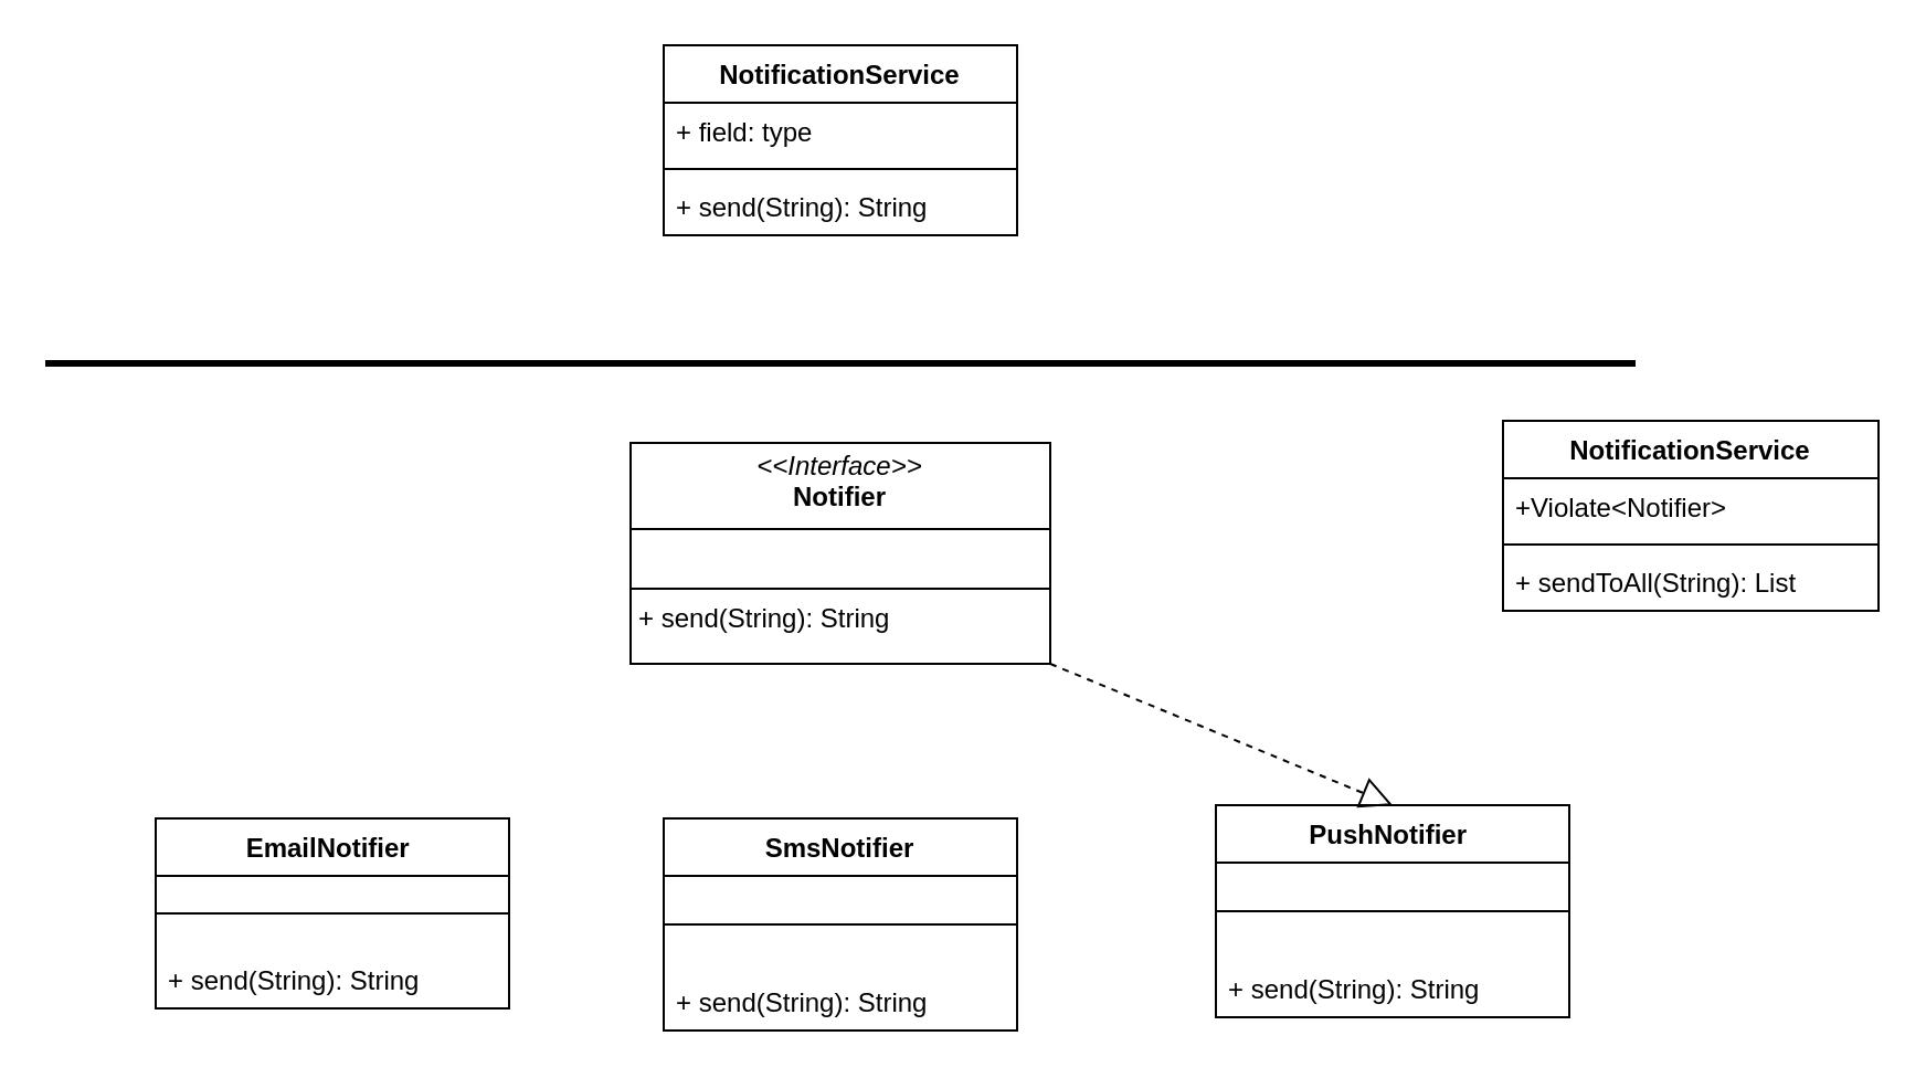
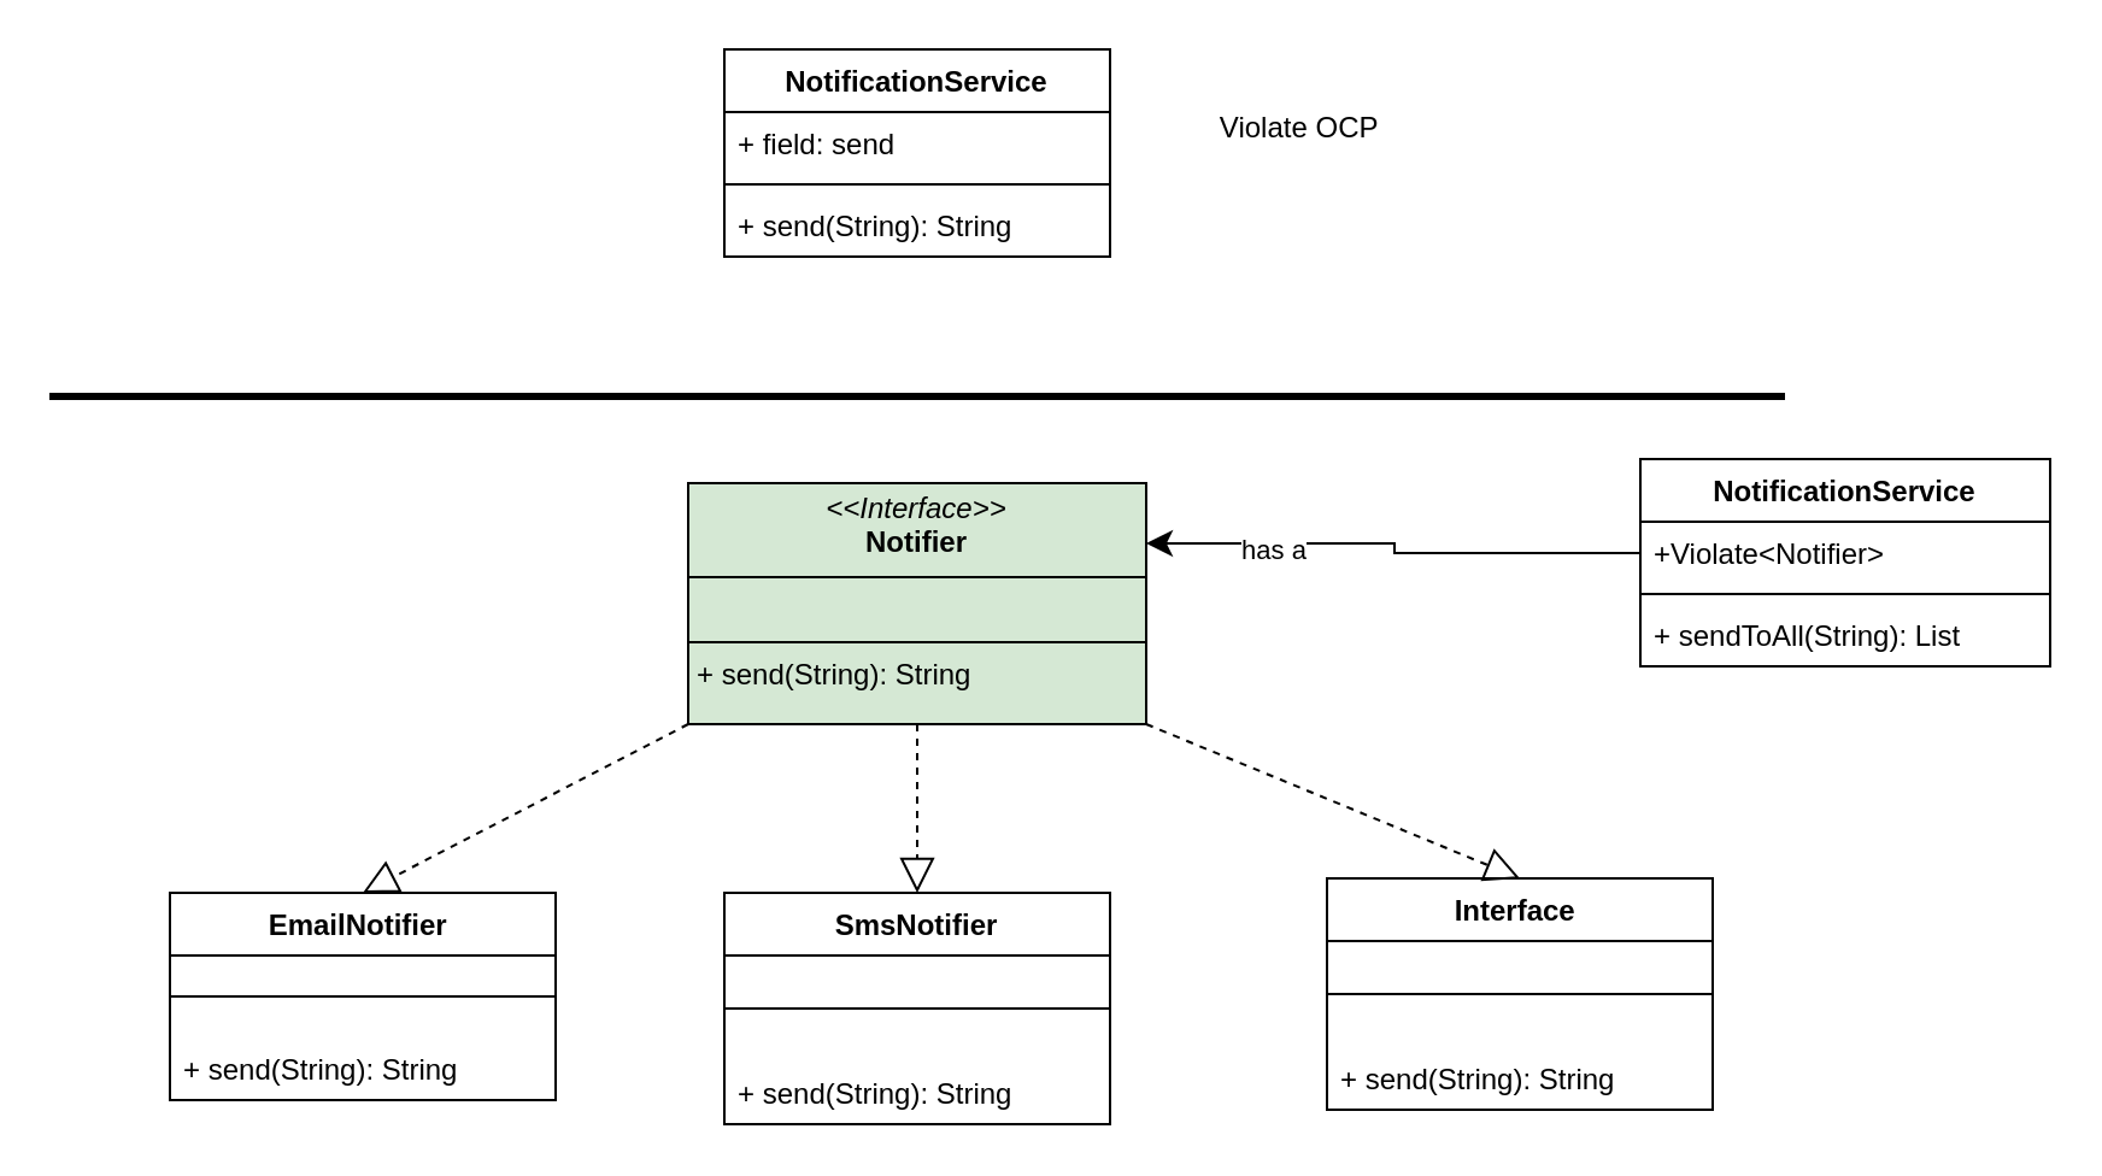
  <mxCell id="0" />
  <mxCell id="1" parent="0" />
  <mxCell id="2" value="NotificationService" style="swimlane;fontStyle=1;align=center;verticalAlign=top;childLayout=stackLayout;horizontal=1;startSize=26;horizontalStack=0;resizeParent=1;resizeParentMax=0;resizeLast=0;collapsible=1;marginBottom=0;whiteSpace=wrap;html=1;" vertex="1" parent="1"><mxGeometry x="300" y="20" width="160" height="86" as="geometry" /></mxCell>
- <mxCell id="3" value="+ field: type" style="text;strokeColor=none;fillColor=none;align=left;verticalAlign=top;spacingLeft=4;spacingRight=4;overflow=hidden;rotatable=0;points=[[0,0.5],[1,0.5]];portConstraint=eastwest;whiteSpace=wrap;html=1;" vertex="1" parent="2"><mxGeometry y="26" width="160" height="26" as="geometry" /></mxCell>
+ <mxCell id="3" value="+ field: send" style="text;strokeColor=none;fillColor=none;align=left;verticalAlign=top;spacingLeft=4;spacingRight=4;overflow=hidden;rotatable=0;points=[[0,0.5],[1,0.5]];portConstraint=eastwest;whiteSpace=wrap;html=1;" vertex="1" parent="2"><mxGeometry y="26" width="160" height="26" as="geometry" /></mxCell>
  <mxCell id="4" value="" style="line;strokeWidth=1;fillColor=none;align=left;verticalAlign=middle;spacingTop=-1;spacingLeft=3;spacingRight=3;rotatable=0;labelPosition=right;points=[];portConstraint=eastwest;strokeColor=inherit;" vertex="1" parent="2"><mxGeometry y="52" width="160" height="8" as="geometry" /></mxCell>
  <mxCell id="5" value="+ send(String): String" style="text;strokeColor=none;fillColor=none;align=left;verticalAlign=top;spacingLeft=4;spacingRight=4;overflow=hidden;rotatable=0;points=[[0,0.5],[1,0.5]];portConstraint=eastwest;whiteSpace=wrap;html=1;" vertex="1" parent="2"><mxGeometry y="60" width="160" height="26" as="geometry" /></mxCell>
+ <mxCell id="6" value="Violate OCP&amp;nbsp;" style="text;html=1;align=center;verticalAlign=middle;resizable=0;points=[];autosize=1;strokeColor=none;fillColor=none;" vertex="1" parent="1"><mxGeometry x="495" y="38" width="90" height="30" as="geometry" /></mxCell>
  <mxCell id="7" value="" style="line;strokeWidth=3;fillColor=none;align=left;verticalAlign=middle;spacingTop=-1;spacingLeft=3;spacingRight=3;rotatable=0;labelPosition=right;points=[];portConstraint=eastwest;strokeColor=inherit;" vertex="1" parent="1"><mxGeometry x="20" y="160" width="720" height="8" as="geometry" /></mxCell>
- <mxCell id="8" value="&lt;p style=&quot;margin:0px;margin-top:4px;text-align:center;&quot;&gt;&lt;i&gt;&amp;lt;&amp;lt;Interface&amp;gt;&amp;gt;&lt;/i&gt;&lt;br&gt;&lt;b&gt;Notifier&lt;/b&gt;&lt;/p&gt;&lt;hr size=&quot;1&quot; style=&quot;border-style:solid;&quot;&gt;&lt;p style=&quot;margin:0px;margin-left:4px;&quot;&gt;&lt;br&gt;&lt;/p&gt;&lt;hr size=&quot;1&quot; style=&quot;border-style:solid;&quot;&gt;&lt;p style=&quot;margin:0px;margin-left:4px;&quot;&gt;&lt;span style=&quot;background-color: transparent; color: light-dark(rgb(0, 0, 0), rgb(255, 255, 255));&quot;&gt;+ send(String): String&lt;/span&gt;&lt;/p&gt;" style="verticalAlign=top;align=left;overflow=fill;html=1;whiteSpace=wrap;" vertex="1" parent="1"><mxGeometry x="285" y="200" width="190" height="100" as="geometry" /></mxCell>
+ <mxCell id="8" value="&lt;p style=&quot;margin:0px;margin-top:4px;text-align:center;&quot;&gt;&lt;i&gt;&amp;lt;&amp;lt;Interface&amp;gt;&amp;gt;&lt;/i&gt;&lt;br&gt;&lt;b&gt;Notifier&lt;/b&gt;&lt;/p&gt;&lt;hr size=&quot;1&quot; style=&quot;border-style:solid;&quot;&gt;&lt;p style=&quot;margin:0px;margin-left:4px;&quot;&gt;&lt;br&gt;&lt;/p&gt;&lt;hr size=&quot;1&quot; style=&quot;border-style:solid;&quot;&gt;&lt;p style=&quot;margin:0px;margin-left:4px;&quot;&gt;&lt;span style=&quot;background-color: transparent; color: light-dark(rgb(0, 0, 0), rgb(255, 255, 255));&quot;&gt;+ send(String): String&lt;/span&gt;&lt;/p&gt;" style="verticalAlign=top;align=left;overflow=fill;html=1;whiteSpace=wrap;fillColor=#d5e8d4;" vertex="1" parent="1"><mxGeometry x="285" y="200" width="190" height="100" as="geometry" /></mxCell>
  <mxCell id="9" value="EmailNotifier&amp;nbsp;" style="swimlane;fontStyle=1;align=center;verticalAlign=top;childLayout=stackLayout;horizontal=1;startSize=26;horizontalStack=0;resizeParent=1;resizeParentMax=0;resizeLast=0;collapsible=1;marginBottom=0;whiteSpace=wrap;html=1;" vertex="1" parent="1"><mxGeometry x="70" y="370" width="160" height="86" as="geometry" /></mxCell>
  <mxCell id="10" value="" style="line;strokeWidth=1;fillColor=none;align=left;verticalAlign=middle;spacingTop=-1;spacingLeft=3;spacingRight=3;rotatable=0;labelPosition=right;points=[];portConstraint=eastwest;strokeColor=inherit;" vertex="1" parent="9"><mxGeometry y="26" width="160" height="34" as="geometry" /></mxCell>
  <mxCell id="11" value="+ send(String): String" style="text;strokeColor=none;fillColor=none;align=left;verticalAlign=top;spacingLeft=4;spacingRight=4;overflow=hidden;rotatable=0;points=[[0,0.5],[1,0.5]];portConstraint=eastwest;whiteSpace=wrap;html=1;" vertex="1" parent="9"><mxGeometry y="60" width="160" height="26" as="geometry" /></mxCell>
  <mxCell id="12" value="SmsNotifier" style="swimlane;fontStyle=1;align=center;verticalAlign=top;childLayout=stackLayout;horizontal=1;startSize=26;horizontalStack=0;resizeParent=1;resizeParentMax=0;resizeLast=0;collapsible=1;marginBottom=0;whiteSpace=wrap;html=1;" vertex="1" parent="1"><mxGeometry x="300" y="370" width="160" height="96" as="geometry" /></mxCell>
  <mxCell id="13" value="" style="line;strokeWidth=1;fillColor=none;align=left;verticalAlign=middle;spacingTop=-1;spacingLeft=3;spacingRight=3;rotatable=0;labelPosition=right;points=[];portConstraint=eastwest;strokeColor=inherit;" vertex="1" parent="12"><mxGeometry y="26" width="160" height="44" as="geometry" /></mxCell>
  <mxCell id="14" value="+ send(String): String" style="text;strokeColor=none;fillColor=none;align=left;verticalAlign=top;spacingLeft=4;spacingRight=4;overflow=hidden;rotatable=0;points=[[0,0.5],[1,0.5]];portConstraint=eastwest;whiteSpace=wrap;html=1;" vertex="1" parent="12"><mxGeometry y="70" width="160" height="26" as="geometry" /></mxCell>
- <mxCell id="15" value="PushNotifier&amp;nbsp;" style="swimlane;fontStyle=1;align=center;verticalAlign=top;childLayout=stackLayout;horizontal=1;startSize=26;horizontalStack=0;resizeParent=1;resizeParentMax=0;resizeLast=0;collapsible=1;marginBottom=0;whiteSpace=wrap;html=1;" vertex="1" parent="1"><mxGeometry x="550" y="364" width="160" height="96" as="geometry" /></mxCell>
+ <mxCell id="15" value="Interface&amp;nbsp;" style="swimlane;fontStyle=1;align=center;verticalAlign=top;childLayout=stackLayout;horizontal=1;startSize=26;horizontalStack=0;resizeParent=1;resizeParentMax=0;resizeLast=0;collapsible=1;marginBottom=0;whiteSpace=wrap;html=1;" vertex="1" parent="1"><mxGeometry x="550" y="364" width="160" height="96" as="geometry" /></mxCell>
  <mxCell id="16" value="" style="line;strokeWidth=1;fillColor=none;align=left;verticalAlign=middle;spacingTop=-1;spacingLeft=3;spacingRight=3;rotatable=0;labelPosition=right;points=[];portConstraint=eastwest;strokeColor=inherit;" vertex="1" parent="15"><mxGeometry y="26" width="160" height="44" as="geometry" /></mxCell>
  <mxCell id="17" value="+ send(String): String" style="text;strokeColor=none;fillColor=none;align=left;verticalAlign=top;spacingLeft=4;spacingRight=4;overflow=hidden;rotatable=0;points=[[0,0.5],[1,0.5]];portConstraint=eastwest;whiteSpace=wrap;html=1;" vertex="1" parent="15"><mxGeometry y="70" width="160" height="26" as="geometry" /></mxCell>
+ <mxCell id="18" value="" style="endArrow=block;dashed=1;endFill=0;endSize=12;html=1;rounded=0;entryX=0.5;entryY=0;entryDx=0;entryDy=0;exitX=0;exitY=1;exitDx=0;exitDy=0;" edge="1" parent="1" source="8" target="9"><mxGeometry width="160" relative="1" as="geometry"><mxPoint x="170" y="250" as="sourcePoint" /><mxPoint x="300" y="340" as="targetPoint" /></mxGeometry></mxCell>
+ <mxCell id="19" value="" style="endArrow=block;dashed=1;endFill=0;endSize=12;html=1;rounded=0;entryX=0.5;entryY=0;entryDx=0;entryDy=0;exitX=0.5;exitY=1;exitDx=0;exitDy=0;" edge="1" parent="1" source="8" target="12"><mxGeometry width="160" relative="1" as="geometry"><mxPoint x="345" y="320" as="sourcePoint" /><mxPoint x="200" y="384" as="targetPoint" /></mxGeometry></mxCell>
  <mxCell id="20" value="" style="endArrow=block;dashed=1;endFill=0;endSize=12;html=1;rounded=0;entryX=0.5;entryY=0;entryDx=0;entryDy=0;exitX=0.5;exitY=1;exitDx=0;exitDy=0;" edge="1" parent="1" target="15"><mxGeometry width="160" relative="1" as="geometry"><mxPoint x="475" y="300" as="sourcePoint" /><mxPoint x="475" y="370" as="targetPoint" /></mxGeometry></mxCell>
  <mxCell id="21" value="NotificationService" style="swimlane;fontStyle=1;align=center;verticalAlign=top;childLayout=stackLayout;horizontal=1;startSize=26;horizontalStack=0;resizeParent=1;resizeParentMax=0;resizeLast=0;collapsible=1;marginBottom=0;whiteSpace=wrap;html=1;" vertex="1" parent="1"><mxGeometry x="680" y="190" width="170" height="86" as="geometry" /></mxCell>
  <mxCell id="22" value="+Violate&amp;lt;Notifier&amp;gt;" style="text;strokeColor=none;fillColor=none;align=left;verticalAlign=top;spacingLeft=4;spacingRight=4;overflow=hidden;rotatable=0;points=[[0,0.5],[1,0.5]];portConstraint=eastwest;whiteSpace=wrap;html=1;" vertex="1" parent="21"><mxGeometry y="26" width="170" height="26" as="geometry" /></mxCell>
  <mxCell id="23" value="" style="line;strokeWidth=1;fillColor=none;align=left;verticalAlign=middle;spacingTop=-1;spacingLeft=3;spacingRight=3;rotatable=0;labelPosition=right;points=[];portConstraint=eastwest;strokeColor=inherit;" vertex="1" parent="21"><mxGeometry y="52" width="170" height="8" as="geometry" /></mxCell>
  <mxCell id="24" value="+ sendToAll(String): List" style="text;strokeColor=none;fillColor=none;align=left;verticalAlign=top;spacingLeft=4;spacingRight=4;overflow=hidden;rotatable=0;points=[[0,0.5],[1,0.5]];portConstraint=eastwest;whiteSpace=wrap;html=1;" vertex="1" parent="21"><mxGeometry y="60" width="170" height="26" as="geometry" /></mxCell>
+ <mxCell id="25" value="" style="edgeStyle=elbowEdgeStyle;elbow=horizontal;endArrow=classic;html=1;curved=0;rounded=0;endSize=8;startSize=8;exitX=0;exitY=0.5;exitDx=0;exitDy=0;entryX=1;entryY=0.25;entryDx=0;entryDy=0;" edge="1" parent="1" source="22" target="8"><mxGeometry width="50" height="50" relative="1" as="geometry"><mxPoint x="560" y="240" as="sourcePoint" /><mxPoint x="610" y="190" as="targetPoint" /></mxGeometry></mxCell>
+ <mxCell id="26" value="has a" style="edgeLabel;html=1;align=center;verticalAlign=middle;resizable=0;points=[];" vertex="1" connectable="0" parent="25"><mxGeometry x="0.499" y="2" relative="1" as="geometry"><mxPoint as="offset" /></mxGeometry></mxCell>
